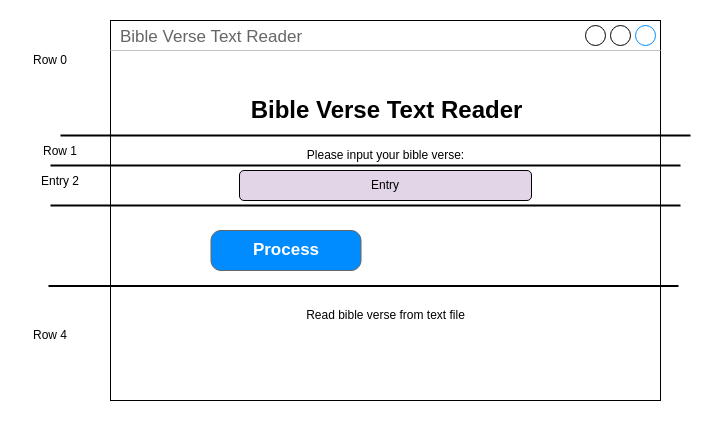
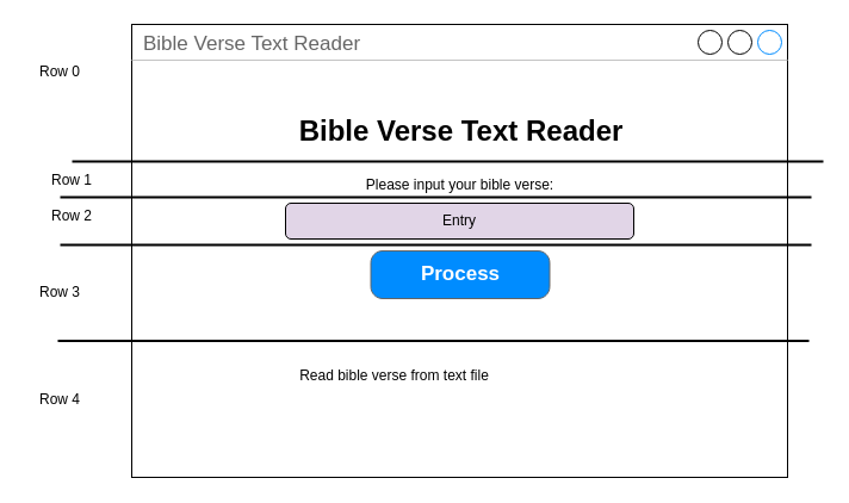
  <mxCell id="0" />
  <mxCell id="1" parent="0" />
  <mxCell id="2" value="Bible Verse Text Reader" style="strokeWidth=1;shadow=0;dashed=0;align=center;html=1;shape=mxgraph.mockup.containers.window;align=left;verticalAlign=top;spacingLeft=8;strokeColor2=#008cff;strokeColor3=#c4c4c4;fontColor=#666666;mainText=;fontSize=17;labelBackgroundColor=none;whiteSpace=wrap;" vertex="1" parent="1"><mxGeometry x="110" y="20" width="550" height="380" as="geometry" /></mxCell>
  <mxCell id="3" value="Entry" style="rounded=1;whiteSpace=wrap;html=1;fillColor=#e1d5e7;" vertex="1" parent="1"><mxGeometry x="239" y="170" width="292" height="30" as="geometry" /></mxCell>
  <mxCell id="4" value="Please input your bible verse:" style="text;html=1;align=center;verticalAlign=middle;whiteSpace=wrap;rounded=0;" vertex="1" parent="1"><mxGeometry x="298" y="140" width="175" height="30" as="geometry" /></mxCell>
  <mxCell id="5" value="Bible Verse Text Reader" style="text;strokeColor=none;fillColor=none;html=1;fontSize=24;fontStyle=1;verticalAlign=middle;align=center;" vertex="1" parent="1"><mxGeometry x="335.5" y="90" width="100" height="40" as="geometry" /></mxCell>
- <mxCell id="6" value="Process" style="strokeWidth=1;shadow=0;dashed=0;align=center;html=1;shape=mxgraph.mockup.buttons.button;strokeColor=#666666;fontColor=#ffffff;mainText=;buttonStyle=round;fontSize=17;fontStyle=1;fillColor=#008cff;whiteSpace=wrap;" vertex="1" parent="1"><mxGeometry x="210.5" y="230" width="150" height="40" as="geometry" /></mxCell>
- <mxCell id="7" value="Read bible verse from text file" style="text;html=1;align=center;verticalAlign=middle;whiteSpace=wrap;rounded=0;" vertex="1" parent="1"><mxGeometry x="298" y="300" width="175" height="30" as="geometry" /></mxCell>
+ <mxCell id="6" value="Process" style="strokeWidth=1;shadow=0;dashed=0;align=center;html=1;shape=mxgraph.mockup.buttons.button;strokeColor=#666666;fontColor=#ffffff;mainText=;buttonStyle=round;fontSize=17;fontStyle=1;fillColor=#008cff;whiteSpace=wrap;" vertex="1" parent="1"><mxGeometry x="310.5" y="210" width="150" height="40" as="geometry" /></mxCell>
+ <mxCell id="7" value="Read bible verse from text file" style="text;html=1;align=center;verticalAlign=middle;whiteSpace=wrap;rounded=0;" vertex="1" parent="1"><mxGeometry x="243" y="300" width="175" height="30" as="geometry" /></mxCell>
  <mxCell id="8" value="" style="line;strokeWidth=2;html=1;" vertex="1" parent="1"><mxGeometry x="60" y="130" width="630" height="10" as="geometry" /></mxCell>
  <mxCell id="9" value="" style="line;strokeWidth=2;html=1;" vertex="1" parent="1"><mxGeometry x="50" y="160" width="630" height="10" as="geometry" /></mxCell>
  <mxCell id="10" value="" style="line;strokeWidth=2;html=1;" vertex="1" parent="1"><mxGeometry x="50" y="200" width="630" height="10" as="geometry" /></mxCell>
  <mxCell id="11" value="" style="line;strokeWidth=2;html=1;" vertex="1" parent="1"><mxGeometry x="48" y="280" width="630" height="11" as="geometry" /></mxCell>
  <mxCell id="12" value="Row 0" style="text;html=1;align=center;verticalAlign=middle;whiteSpace=wrap;rounded=0;" vertex="1" parent="1"><mxGeometry x="20" y="45" width="60" height="30" as="geometry" /></mxCell>
  <mxCell id="13" value="Row 1" style="text;html=1;align=center;verticalAlign=middle;whiteSpace=wrap;rounded=0;" vertex="1" parent="1"><mxGeometry x="30" y="136" width="60" height="30" as="geometry" /></mxCell>
- <mxCell id="14" value="Entry 2" style="text;html=1;align=center;verticalAlign=middle;whiteSpace=wrap;rounded=0;" vertex="1" parent="1"><mxGeometry x="30" y="166" width="60" height="30" as="geometry" /></mxCell>
+ <mxCell id="14" value="Row 2" style="text;html=1;align=center;verticalAlign=middle;whiteSpace=wrap;rounded=0;" vertex="1" parent="1"><mxGeometry x="30" y="166" width="60" height="30" as="geometry" /></mxCell>
+ <mxCell id="15" value="Row 3" style="text;html=1;align=center;verticalAlign=middle;whiteSpace=wrap;rounded=0;" vertex="1" parent="1"><mxGeometry x="20" y="230" width="60" height="30" as="geometry" /></mxCell>
  <mxCell id="16" value="Row 4" style="text;html=1;align=center;verticalAlign=middle;whiteSpace=wrap;rounded=0;" vertex="1" parent="1"><mxGeometry x="20" y="320" width="60" height="30" as="geometry" /></mxCell>
